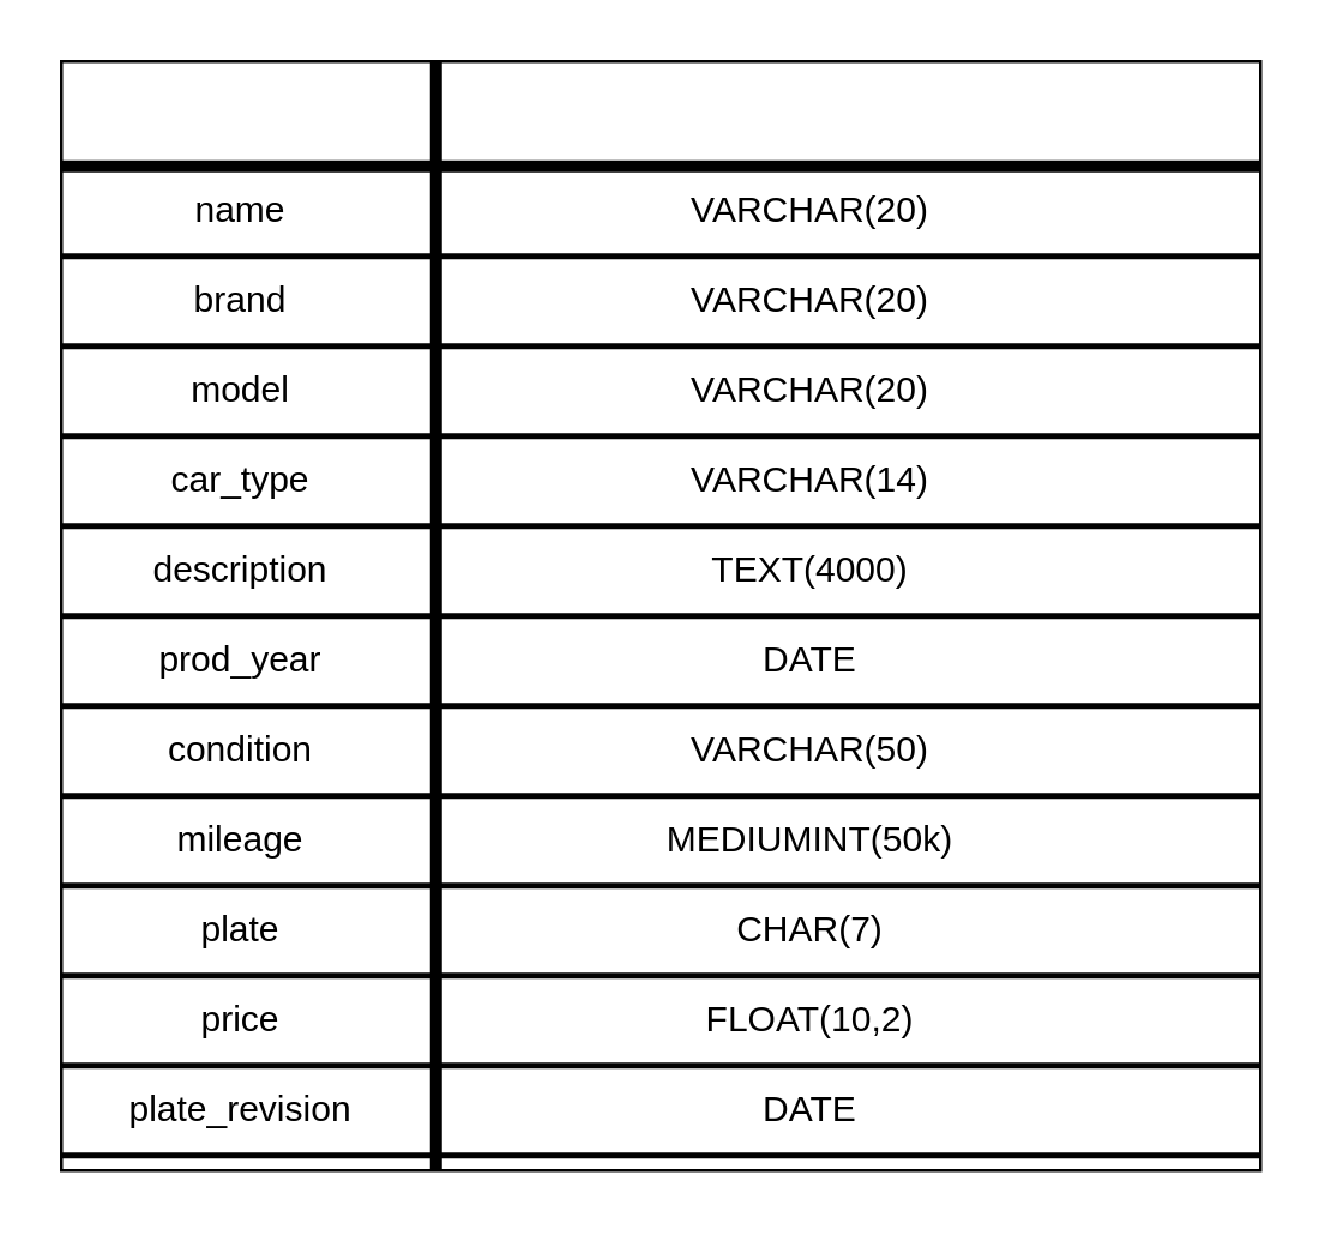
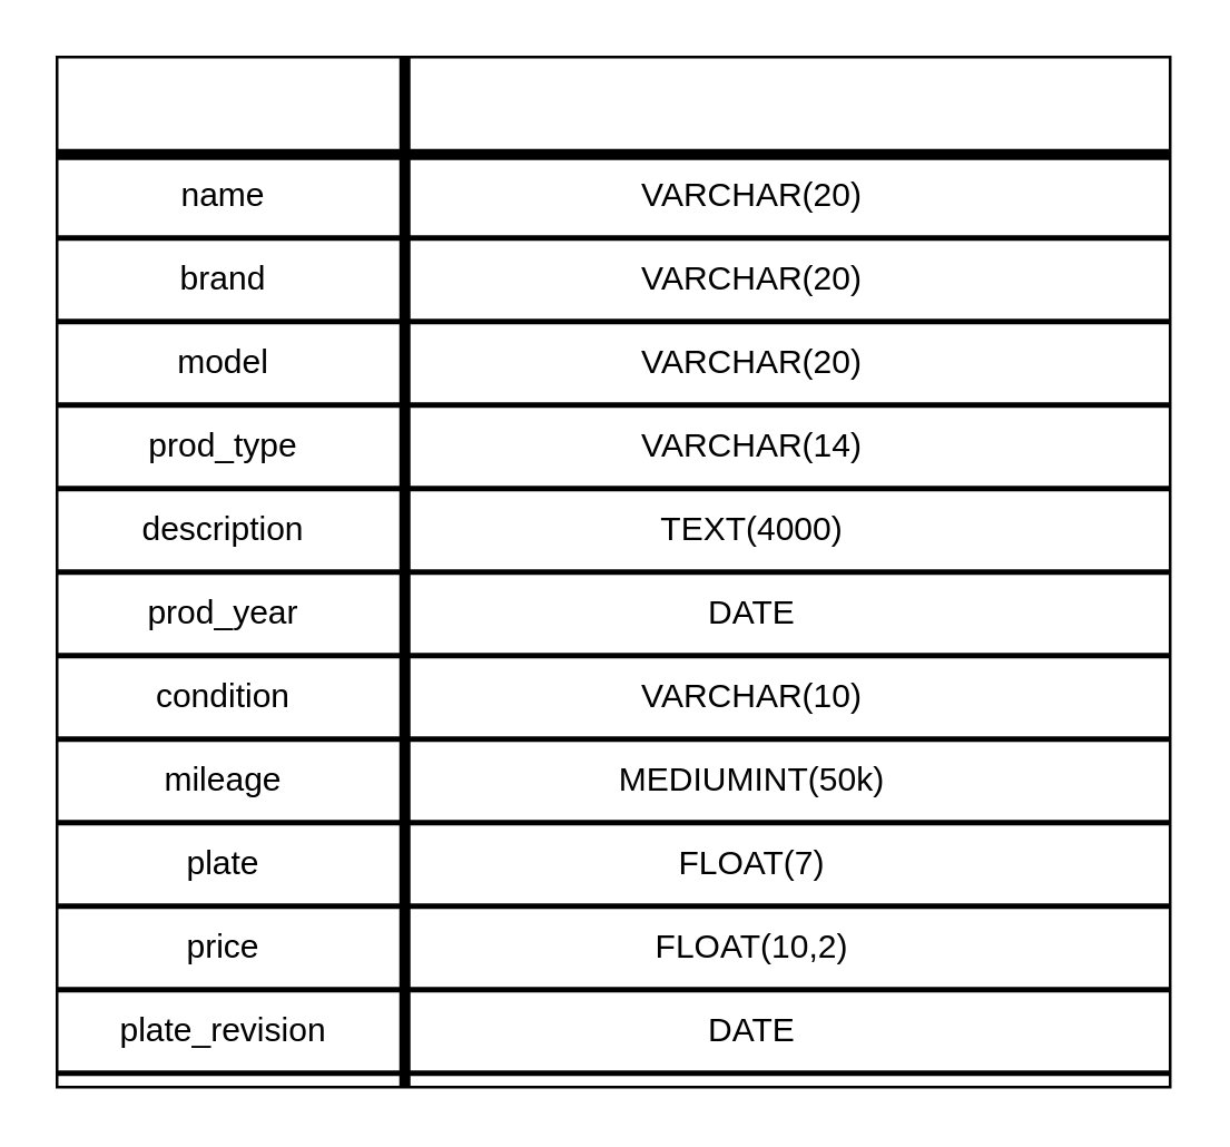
  <mxCell id="0" />
  <mxCell id="1" parent="0" />
  <mxCell id="2" value="" style="rounded=0;whiteSpace=wrap;html=1;" vertex="1" parent="1"><mxGeometry x="20" y="20" width="400" height="370" as="geometry" /></mxCell>
  <mxCell id="3" value="" style="line;strokeWidth=4;direction=south;html=1;perimeter=backbonePerimeter;points=[];outlineConnect=0;" vertex="1" parent="1"><mxGeometry x="140" y="20" width="10" height="370" as="geometry" /></mxCell>
  <mxCell id="4" value="" style="line;strokeWidth=4;html=1;perimeter=backbonePerimeter;points=[];outlineConnect=0;" vertex="1" parent="1"><mxGeometry x="20" y="50" width="400" height="10" as="geometry" /></mxCell>
  <mxCell id="5" value="" style="line;strokeWidth=2;html=1;" vertex="1" parent="1"><mxGeometry x="20" y="80" width="400" height="10" as="geometry" /></mxCell>
  <mxCell id="6" value="" style="line;strokeWidth=2;html=1;" vertex="1" parent="1"><mxGeometry x="20" y="110" width="400" height="10" as="geometry" /></mxCell>
  <mxCell id="7" value="" style="line;strokeWidth=2;html=1;" vertex="1" parent="1"><mxGeometry x="20" y="140" width="400" height="10" as="geometry" /></mxCell>
  <mxCell id="8" value="" style="line;strokeWidth=2;html=1;" vertex="1" parent="1"><mxGeometry x="20" y="170" width="400" height="10" as="geometry" /></mxCell>
  <mxCell id="9" value="" style="line;strokeWidth=2;html=1;" vertex="1" parent="1"><mxGeometry x="20" y="200" width="400" height="10" as="geometry" /></mxCell>
  <mxCell id="10" value="" style="line;strokeWidth=2;html=1;" vertex="1" parent="1"><mxGeometry x="20" y="230" width="400" height="10" as="geometry" /></mxCell>
  <mxCell id="11" value="" style="line;strokeWidth=2;html=1;" vertex="1" parent="1"><mxGeometry x="20" y="260" width="400" height="10" as="geometry" /></mxCell>
  <mxCell id="12" value="" style="line;strokeWidth=2;html=1;" vertex="1" parent="1"><mxGeometry x="20" y="290" width="400" height="10" as="geometry" /></mxCell>
  <mxCell id="13" value="" style="line;strokeWidth=2;html=1;" vertex="1" parent="1"><mxGeometry x="20" y="320" width="400" height="10" as="geometry" /></mxCell>
  <mxCell id="14" value="" style="line;strokeWidth=2;html=1;" vertex="1" parent="1"><mxGeometry x="20" y="350" width="400" height="10" as="geometry" /></mxCell>
  <mxCell id="15" value="name" style="text;html=1;strokeColor=none;fillColor=none;align=center;verticalAlign=middle;whiteSpace=wrap;rounded=0;" vertex="1" parent="1"><mxGeometry x="50" y="50" width="60" height="40" as="geometry" /></mxCell>
  <mxCell id="16" value="brand" style="text;html=1;strokeColor=none;fillColor=none;align=center;verticalAlign=middle;whiteSpace=wrap;rounded=0;" vertex="1" parent="1"><mxGeometry x="50" y="80" width="60" height="40" as="geometry" /></mxCell>
  <mxCell id="17" value="model" style="text;html=1;strokeColor=none;fillColor=none;align=center;verticalAlign=middle;whiteSpace=wrap;rounded=0;" vertex="1" parent="1"><mxGeometry x="50" y="110" width="60" height="40" as="geometry" /></mxCell>
- <mxCell id="18" value="car_type" style="text;html=1;strokeColor=none;fillColor=none;align=center;verticalAlign=middle;whiteSpace=wrap;rounded=0;" vertex="1" parent="1"><mxGeometry x="50" y="140" width="60" height="40" as="geometry" /></mxCell>
+ <mxCell id="18" value="prod_type" style="text;html=1;strokeColor=none;fillColor=none;align=center;verticalAlign=middle;whiteSpace=wrap;rounded=0;" vertex="1" parent="1"><mxGeometry x="50" y="140" width="60" height="40" as="geometry" /></mxCell>
  <mxCell id="19" value="description" style="text;html=1;strokeColor=none;fillColor=none;align=center;verticalAlign=middle;whiteSpace=wrap;rounded=0;" vertex="1" parent="1"><mxGeometry x="50" y="170" width="60" height="40" as="geometry" /></mxCell>
  <mxCell id="20" value="prod_year" style="text;html=1;strokeColor=none;fillColor=none;align=center;verticalAlign=middle;whiteSpace=wrap;rounded=0;" vertex="1" parent="1"><mxGeometry x="50" y="200" width="60" height="40" as="geometry" /></mxCell>
  <mxCell id="21" value="condition" style="text;html=1;strokeColor=none;fillColor=none;align=center;verticalAlign=middle;whiteSpace=wrap;rounded=0;" vertex="1" parent="1"><mxGeometry x="50" y="230" width="60" height="40" as="geometry" /></mxCell>
  <mxCell id="22" value="mileage" style="text;html=1;strokeColor=none;fillColor=none;align=center;verticalAlign=middle;whiteSpace=wrap;rounded=0;" vertex="1" parent="1"><mxGeometry x="50" y="260" width="60" height="40" as="geometry" /></mxCell>
  <mxCell id="23" value="plate" style="text;html=1;strokeColor=none;fillColor=none;align=center;verticalAlign=middle;whiteSpace=wrap;rounded=0;" vertex="1" parent="1"><mxGeometry x="50" y="290" width="60" height="40" as="geometry" /></mxCell>
  <mxCell id="24" value="price" style="text;html=1;strokeColor=none;fillColor=none;align=center;verticalAlign=middle;whiteSpace=wrap;rounded=0;" vertex="1" parent="1"><mxGeometry x="50" y="320" width="60" height="40" as="geometry" /></mxCell>
  <mxCell id="25" value="plate_revision" style="text;html=1;strokeColor=none;fillColor=none;align=center;verticalAlign=middle;whiteSpace=wrap;rounded=0;" vertex="1" parent="1"><mxGeometry x="50" y="350" width="60" height="40" as="geometry" /></mxCell>
  <mxCell id="26" value="VARCHAR(20)" style="text;html=1;strokeColor=none;fillColor=none;align=center;verticalAlign=middle;whiteSpace=wrap;rounded=0;" vertex="1" parent="1"><mxGeometry x="240" y="50" width="60" height="40" as="geometry" /></mxCell>
  <mxCell id="27" value="VARCHAR(20)" style="text;html=1;strokeColor=none;fillColor=none;align=center;verticalAlign=middle;whiteSpace=wrap;rounded=0;" vertex="1" parent="1"><mxGeometry x="240" y="80" width="60" height="40" as="geometry" /></mxCell>
  <mxCell id="28" value="VARCHAR(20)" style="text;html=1;strokeColor=none;fillColor=none;align=center;verticalAlign=middle;whiteSpace=wrap;rounded=0;" vertex="1" parent="1"><mxGeometry x="240" y="110" width="60" height="40" as="geometry" /></mxCell>
  <mxCell id="29" value="VARCHAR(14)" style="text;html=1;strokeColor=none;fillColor=none;align=center;verticalAlign=middle;whiteSpace=wrap;rounded=0;" vertex="1" parent="1"><mxGeometry x="240" y="140" width="60" height="40" as="geometry" /></mxCell>
  <mxCell id="30" value="TEXT(4000)" style="text;html=1;strokeColor=none;fillColor=none;align=center;verticalAlign=middle;whiteSpace=wrap;rounded=0;" vertex="1" parent="1"><mxGeometry x="240" y="170" width="60" height="40" as="geometry" /></mxCell>
  <mxCell id="31" value="DATE" style="text;html=1;strokeColor=none;fillColor=none;align=center;verticalAlign=middle;whiteSpace=wrap;rounded=0;" vertex="1" parent="1"><mxGeometry x="240" y="200" width="60" height="40" as="geometry" /></mxCell>
- <mxCell id="32" value="VARCHAR(50)" style="text;html=1;strokeColor=none;fillColor=none;align=center;verticalAlign=middle;whiteSpace=wrap;rounded=0;" vertex="1" parent="1"><mxGeometry x="240" y="230" width="60" height="40" as="geometry" /></mxCell>
+ <mxCell id="32" value="VARCHAR(10)" style="text;html=1;strokeColor=none;fillColor=none;align=center;verticalAlign=middle;whiteSpace=wrap;rounded=0;" vertex="1" parent="1"><mxGeometry x="240" y="230" width="60" height="40" as="geometry" /></mxCell>
  <mxCell id="33" value="MEDIUMINT(50k)" style="text;html=1;strokeColor=none;fillColor=none;align=center;verticalAlign=middle;whiteSpace=wrap;rounded=0;" vertex="1" parent="1"><mxGeometry x="240" y="260" width="60" height="40" as="geometry" /></mxCell>
- <mxCell id="34" value="CHAR(7)" style="text;html=1;strokeColor=none;fillColor=none;align=center;verticalAlign=middle;whiteSpace=wrap;rounded=0;" vertex="1" parent="1"><mxGeometry x="240" y="290" width="60" height="40" as="geometry" /></mxCell>
+ <mxCell id="34" value="FLOAT(7)" style="text;html=1;strokeColor=none;fillColor=none;align=center;verticalAlign=middle;whiteSpace=wrap;rounded=0;" vertex="1" parent="1"><mxGeometry x="240" y="290" width="60" height="40" as="geometry" /></mxCell>
  <mxCell id="35" value="FLOAT(10,2)" style="text;html=1;strokeColor=none;fillColor=none;align=center;verticalAlign=middle;whiteSpace=wrap;rounded=0;" vertex="1" parent="1"><mxGeometry x="240" y="320" width="60" height="40" as="geometry" /></mxCell>
  <mxCell id="36" value="DATE" style="text;html=1;strokeColor=none;fillColor=none;align=center;verticalAlign=middle;whiteSpace=wrap;rounded=0;" vertex="1" parent="1"><mxGeometry x="240" y="350" width="60" height="40" as="geometry" /></mxCell>
  <mxCell id="37" value="" style="line;strokeWidth=2;html=1;" vertex="1" parent="1"><mxGeometry x="20" y="380" width="400" height="10" as="geometry" /></mxCell>
